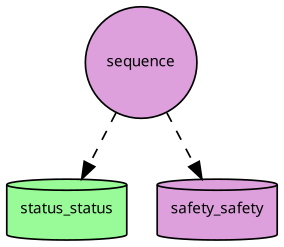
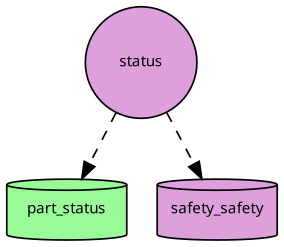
  digraph {
    fontname="Noto Sans"
    ordering=out
    node [fillcolor=plum fontcolor=black fontname="Noto Sans" fontsize=9 shape=cylinder style=filled]
    edge [fontname="Noto Sans" style=dashed]
-   n1 [label=sequence shape=circle]
-   n2 [fillcolor=palegreen label=status_status]
+   n1 [label=status shape=circle]
+   n2 [fillcolor=palegreen label=part_status]
    n3 [label=safety_safety]
    n1 -> n2
    n1 -> n3
  }
